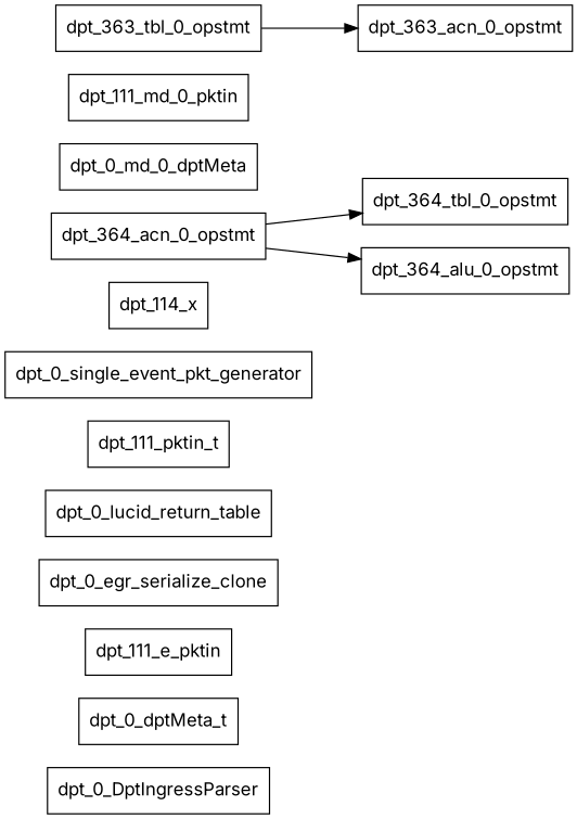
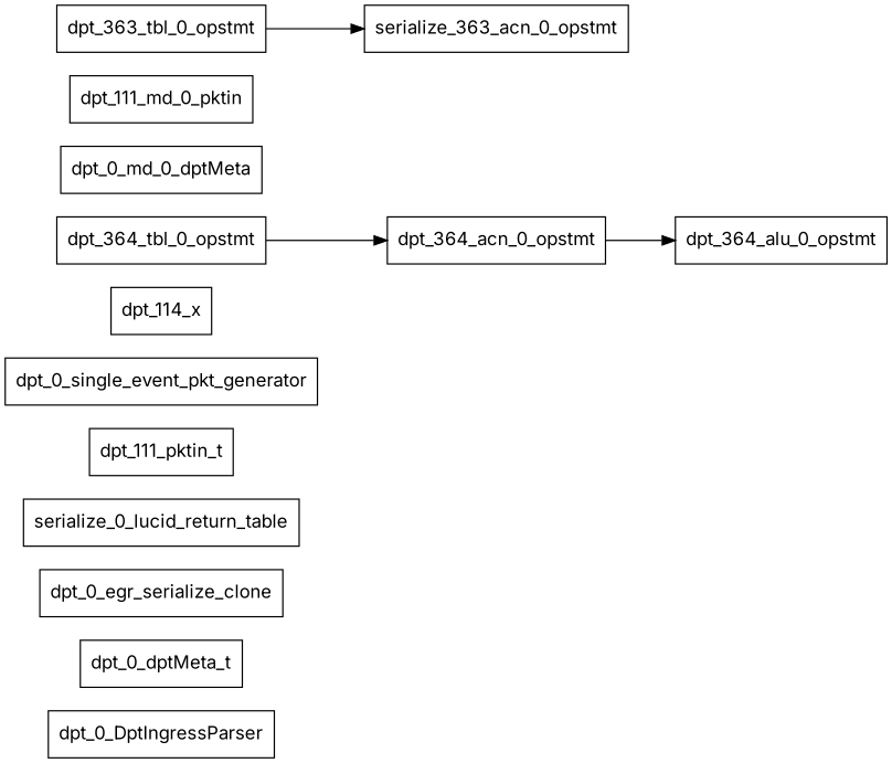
  digraph {
    fontname=Inter
    rankdir=LR
    node [fontname=Inter shape=box]
    edge [fontname=Inter]
    dpt_0_DptIngressParser
    dpt_0_dptMeta_t
-   dpt_111_e_pktin
    dpt_0_egr_serialize_clone
-   dpt_0_lucid_return_table
+   dpt_0_lucid_return_table [label=serialize_0_lucid_return_table]
    dpt_111_pktin_t
    dpt_0_single_event_pkt_generator
    dpt_114_x
    dpt_364_tbl_0_opstmt
    dpt_364_acn_0_opstmt
    dpt_364_alu_0_opstmt
    dpt_0_md_0_dptMeta
    dpt_111_md_0_pktin
    dpt_363_tbl_0_opstmt
-   dpt_363_acn_0_opstmt
-   dpt_364_acn_0_opstmt -> dpt_364_tbl_0_opstmt
+   dpt_363_acn_0_opstmt [label=serialize_363_acn_0_opstmt]
+   dpt_364_tbl_0_opstmt -> dpt_364_acn_0_opstmt
    dpt_364_acn_0_opstmt -> dpt_364_alu_0_opstmt
    dpt_363_tbl_0_opstmt -> dpt_363_acn_0_opstmt
  }
